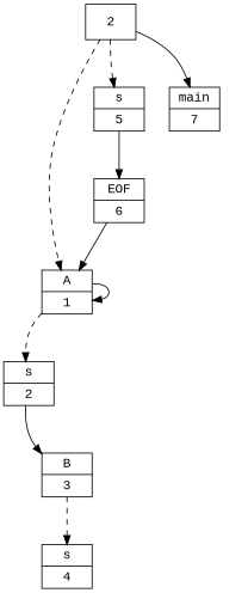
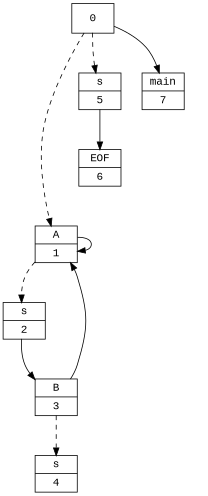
  digraph {
    fontname="Liberation Mono"
    rankdir=TB
    node [fontname="Liberation Mono" shape=record]
    edge [fontname="Liberation Mono" style=solid]
-   n1 [label=2]
+   n1 [label=0]
    n2 [label="{A|1}"]
    n3 [label="{s|5}"]
    n4 [label="{main|7}"]
    n5 [label="{s|2}"]
    n6 [label="{EOF|6}"]
    n7 [label="{B|3}"]
    n8 [label="{s|4}"]
    n1 -> n2 [label="        " style=dashed]
    n1 -> n3 [label="        " style=dashed]
    n1 -> n4 [label="        "]
    n2 -> n2 [label="        "]
    n2 -> n5 [label="        " style=dashed]
    n3 -> n6 [label="        "]
    n5 -> n7 [label="        "]
-   n6 -> n2 [label="        "]
+   n7 -> n2 [label="        "]
    n7 -> n8 [label="        " style=dashed]
  }
